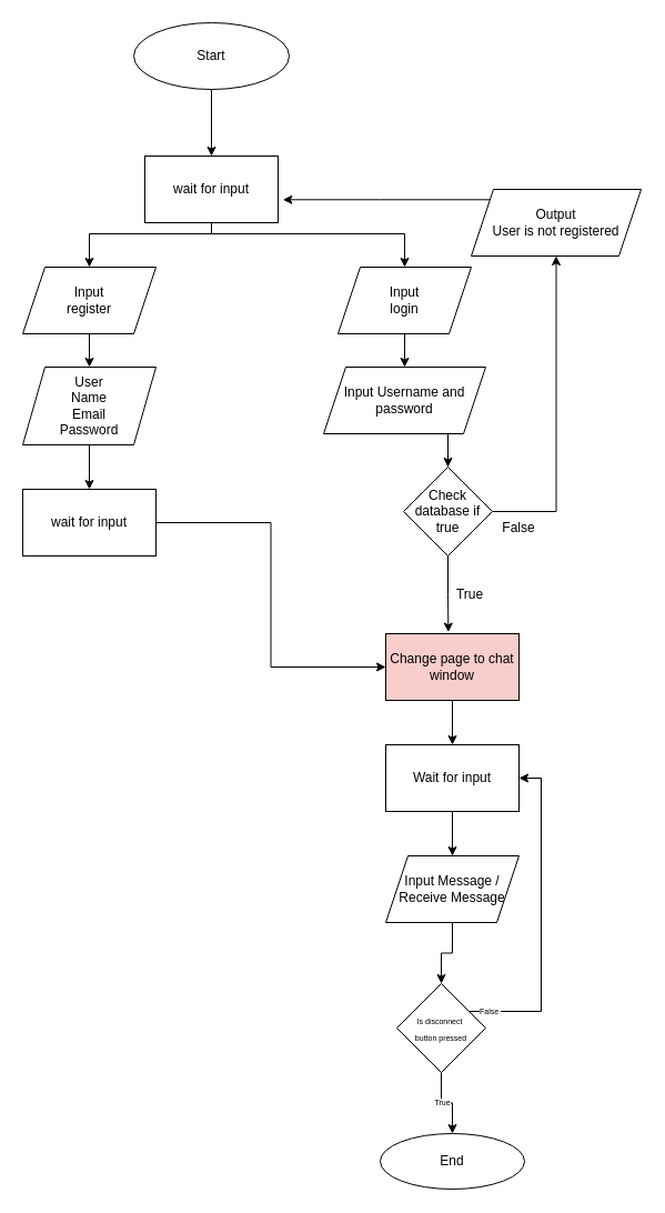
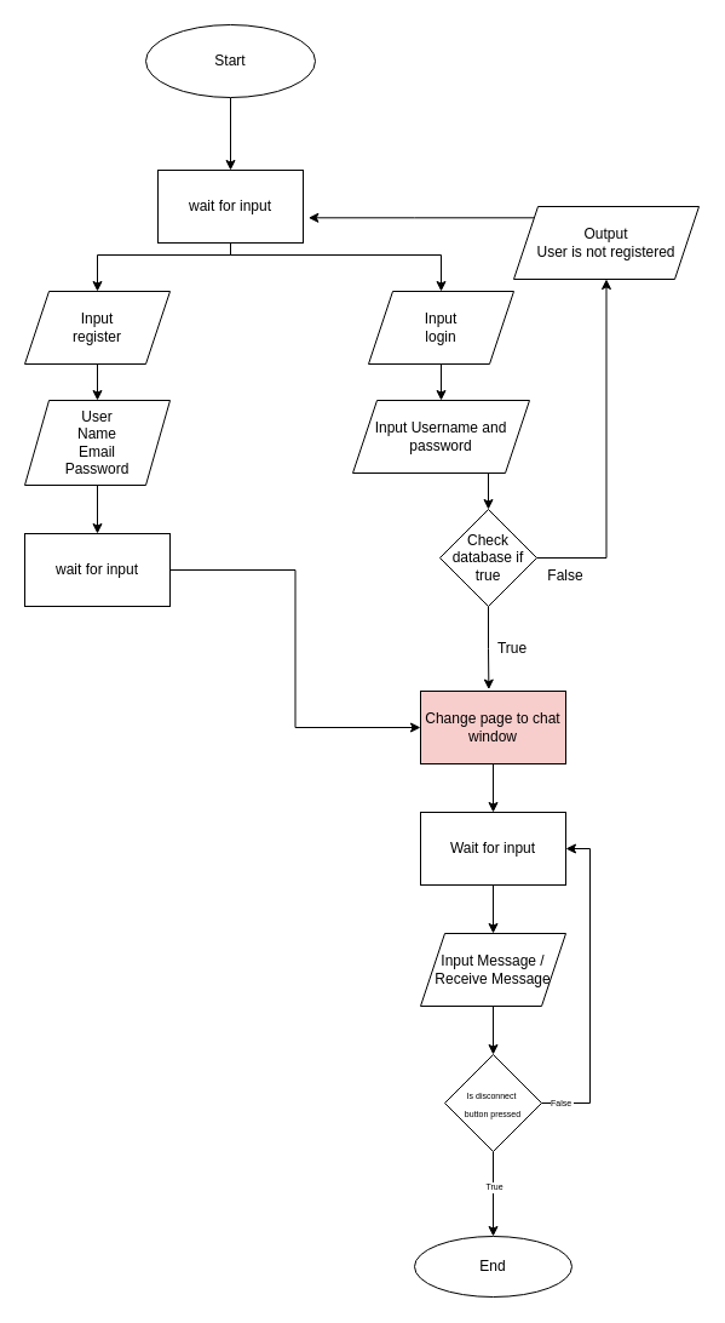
  <mxCell id="0" />
  <mxCell id="1" parent="0" />
  <mxCell id="2" style="edgeStyle=orthogonalEdgeStyle;rounded=0;orthogonalLoop=1;jettySize=auto;html=1;" parent="1" source="3" target="6" edge="1"><mxGeometry relative="1" as="geometry" /></mxCell>
  <mxCell id="3" value="Start" style="ellipse;whiteSpace=wrap;html=1;" parent="1" vertex="1"><mxGeometry x="120" y="20" width="140" height="60" as="geometry" /></mxCell>
  <mxCell id="4" style="edgeStyle=orthogonalEdgeStyle;rounded=0;orthogonalLoop=1;jettySize=auto;html=1;entryX=0.5;entryY=0;entryDx=0;entryDy=0;" edge="1" parent="1" source="6" target="33"><mxGeometry relative="1" as="geometry"><Array as="points"><mxPoint x="190" y="210" /><mxPoint x="364" y="210" /></Array></mxGeometry></mxCell>
  <mxCell id="5" style="edgeStyle=orthogonalEdgeStyle;rounded=0;orthogonalLoop=1;jettySize=auto;html=1;" edge="1" parent="1" source="6" target="8"><mxGeometry relative="1" as="geometry"><Array as="points"><mxPoint x="190" y="210" /><mxPoint x="80" y="210" /></Array></mxGeometry></mxCell>
  <mxCell id="6" value="wait for input" style="rounded=0;whiteSpace=wrap;html=1;" parent="1" vertex="1"><mxGeometry x="130" y="140" width="120" height="60" as="geometry" /></mxCell>
  <mxCell id="7" value="" style="edgeStyle=orthogonalEdgeStyle;rounded=0;orthogonalLoop=1;jettySize=auto;html=1;" edge="1" parent="1" source="8" target="35"><mxGeometry relative="1" as="geometry" /></mxCell>
  <mxCell id="8" value="Input&lt;br&gt;register" style="shape=parallelogram;perimeter=parallelogramPerimeter;whiteSpace=wrap;html=1;fixedSize=1;" parent="1" vertex="1"><mxGeometry x="20" y="240" width="120" height="60" as="geometry" /></mxCell>
  <mxCell id="9" style="edgeStyle=orthogonalEdgeStyle;rounded=0;orthogonalLoop=1;jettySize=auto;html=1;entryX=0.5;entryY=0;entryDx=0;entryDy=0;" parent="1" target="13" edge="1"><mxGeometry relative="1" as="geometry"><Array as="points"><mxPoint x="403" y="390" /><mxPoint x="403" y="390" /></Array><mxPoint x="403" y="400" as="sourcePoint" /></mxGeometry></mxCell>
  <mxCell id="10" value="Input Username and password" style="shape=parallelogram;perimeter=parallelogramPerimeter;whiteSpace=wrap;html=1;fixedSize=1;" parent="1" vertex="1"><mxGeometry x="291" y="330" width="146" height="60" as="geometry" /></mxCell>
  <mxCell id="11" style="edgeStyle=orthogonalEdgeStyle;rounded=0;orthogonalLoop=1;jettySize=auto;html=1;entryX=0.47;entryY=-0.023;entryDx=0;entryDy=0;entryPerimeter=0;" parent="1" source="13" target="17" edge="1"><mxGeometry relative="1" as="geometry" /></mxCell>
  <mxCell id="12" style="edgeStyle=orthogonalEdgeStyle;rounded=0;orthogonalLoop=1;jettySize=auto;html=1;entryX=0.5;entryY=1;entryDx=0;entryDy=0;" edge="1" parent="1" source="13" target="21"><mxGeometry relative="1" as="geometry"><Array as="points"><mxPoint x="500" y="460" /></Array></mxGeometry></mxCell>
  <mxCell id="13" value="Check database if true" style="rhombus;whiteSpace=wrap;html=1;" parent="1" vertex="1"><mxGeometry x="363" y="420" width="80" height="80" as="geometry" /></mxCell>
  <mxCell id="14" value="False" style="text;html=1;strokeColor=none;fillColor=none;align=center;verticalAlign=middle;whiteSpace=wrap;rounded=0;" parent="1" vertex="1"><mxGeometry x="437" y="460" width="60" height="30" as="geometry" /></mxCell>
  <mxCell id="15" value="True" style="text;html=1;strokeColor=none;fillColor=none;align=center;verticalAlign=middle;whiteSpace=wrap;rounded=0;" parent="1" vertex="1"><mxGeometry x="393" y="520" width="60" height="30" as="geometry" /></mxCell>
  <mxCell id="16" value="" style="edgeStyle=orthogonalEdgeStyle;rounded=0;orthogonalLoop=1;jettySize=auto;html=1;" parent="1" source="17" target="23" edge="1"><mxGeometry relative="1" as="geometry" /></mxCell>
  <mxCell id="17" value="Change page to chat window" style="rounded=0;whiteSpace=wrap;html=1;fillColor=#f8cecc;" parent="1" vertex="1"><mxGeometry x="347" y="570" width="120" height="60" as="geometry" /></mxCell>
  <mxCell id="18" style="edgeStyle=orthogonalEdgeStyle;rounded=0;orthogonalLoop=1;jettySize=auto;html=1;entryX=0;entryY=0.5;entryDx=0;entryDy=0;" edge="1" parent="1" source="19" target="17"><mxGeometry relative="1" as="geometry" /></mxCell>
  <mxCell id="19" value="wait for input" style="rounded=0;whiteSpace=wrap;html=1;" parent="1" vertex="1"><mxGeometry x="20" y="440" width="120" height="60" as="geometry" /></mxCell>
  <mxCell id="20" style="edgeStyle=orthogonalEdgeStyle;rounded=0;orthogonalLoop=1;jettySize=auto;html=1;entryX=1.036;entryY=0.655;entryDx=0;entryDy=0;entryPerimeter=0;" parent="1" source="21" target="6" edge="1"><mxGeometry relative="1" as="geometry"><Array as="points"><mxPoint x="342" y="180" /></Array></mxGeometry></mxCell>
  <mxCell id="21" value="Output&lt;br&gt;User is not registered" style="shape=parallelogram;perimeter=parallelogramPerimeter;whiteSpace=wrap;html=1;fixedSize=1;" parent="1" vertex="1"><mxGeometry x="424" y="170" width="153" height="60" as="geometry" /></mxCell>
  <mxCell id="22" style="edgeStyle=orthogonalEdgeStyle;rounded=0;orthogonalLoop=1;jettySize=auto;html=1;entryX=0.5;entryY=0;entryDx=0;entryDy=0;" parent="1" source="23" target="25" edge="1"><mxGeometry relative="1" as="geometry" /></mxCell>
  <mxCell id="23" value="Wait for input" style="rounded=0;whiteSpace=wrap;html=1;" parent="1" vertex="1"><mxGeometry x="347" y="670" width="120" height="60" as="geometry" /></mxCell>
  <mxCell id="24" style="edgeStyle=orthogonalEdgeStyle;rounded=0;orthogonalLoop=1;jettySize=auto;html=1;fontSize=7;" parent="1" source="25" target="31" edge="1"><mxGeometry relative="1" as="geometry" /></mxCell>
  <mxCell id="25" value="Input Message /&lt;br&gt;Receive Message" style="shape=parallelogram;perimeter=parallelogramPerimeter;whiteSpace=wrap;html=1;fixedSize=1;" parent="1" vertex="1"><mxGeometry x="347" y="770" width="120" height="60" as="geometry" /></mxCell>
  <mxCell id="26" value="" style="edgeStyle=orthogonalEdgeStyle;rounded=0;orthogonalLoop=1;jettySize=auto;html=1;exitX=0.5;exitY=1;exitDx=0;exitDy=0;" parent="1" source="31" target="28" edge="1"><mxGeometry relative="1" as="geometry"><mxPoint x="370" y="970" as="sourcePoint" /></mxGeometry></mxCell>
  <mxCell id="27" value="True" style="edgeLabel;html=1;align=center;verticalAlign=middle;resizable=0;points=[];fontSize=7;" parent="26" vertex="1" connectable="0"><mxGeometry x="-0.173" relative="1" as="geometry"><mxPoint as="offset" /></mxGeometry></mxCell>
  <mxCell id="28" value="End" style="ellipse;whiteSpace=wrap;html=1;" parent="1" vertex="1"><mxGeometry x="342" y="1020" width="130" height="50" as="geometry" /></mxCell>
  <mxCell id="29" style="edgeStyle=orthogonalEdgeStyle;rounded=0;orthogonalLoop=1;jettySize=auto;html=1;entryX=1;entryY=0.5;entryDx=0;entryDy=0;fontSize=7;" parent="1" source="31" target="23" edge="1"><mxGeometry relative="1" as="geometry"><Array as="points"><mxPoint x="487" y="910" /><mxPoint x="487" y="700" /></Array></mxGeometry></mxCell>
  <mxCell id="30" value="False&amp;nbsp;" style="edgeLabel;html=1;align=center;verticalAlign=middle;resizable=0;points=[];fontSize=7;" parent="29" vertex="1" connectable="0"><mxGeometry x="-0.881" relative="1" as="geometry"><mxPoint as="offset" /></mxGeometry></mxCell>
- <mxCell id="31" value="&lt;font style=&quot;font-size: 7px;&quot;&gt;Is disconnect&amp;nbsp;&lt;br&gt;button pressed&lt;/font&gt;" style="rhombus;whiteSpace=wrap;html=1;" parent="1" vertex="1"><mxGeometry x="357" y="885" width="80" height="80" as="geometry" /></mxCell>
+ <mxCell id="31" value="&lt;font style=&quot;font-size: 7px;&quot;&gt;Is disconnect&amp;nbsp;&lt;br&gt;button pressed&lt;/font&gt;" style="rhombus;whiteSpace=wrap;html=1;" parent="1" vertex="1"><mxGeometry x="367" y="870" width="80" height="80" as="geometry" /></mxCell>
  <mxCell id="32" style="edgeStyle=orthogonalEdgeStyle;rounded=0;orthogonalLoop=1;jettySize=auto;html=1;entryX=0.5;entryY=0;entryDx=0;entryDy=0;" edge="1" parent="1" source="33" target="10"><mxGeometry relative="1" as="geometry" /></mxCell>
  <mxCell id="33" value="Input&lt;br&gt;login" style="shape=parallelogram;perimeter=parallelogramPerimeter;whiteSpace=wrap;html=1;fixedSize=1;" vertex="1" parent="1"><mxGeometry x="304" y="240" width="120" height="60" as="geometry" /></mxCell>
  <mxCell id="34" value="" style="edgeStyle=orthogonalEdgeStyle;rounded=0;orthogonalLoop=1;jettySize=auto;html=1;" edge="1" parent="1" source="35" target="19"><mxGeometry relative="1" as="geometry" /></mxCell>
  <mxCell id="35" value="User&lt;br&gt;Name&lt;br&gt;Email&lt;br&gt;Password" style="shape=parallelogram;perimeter=parallelogramPerimeter;whiteSpace=wrap;html=1;fixedSize=1;" vertex="1" parent="1"><mxGeometry x="20" y="330" width="120" height="70" as="geometry" /></mxCell>
